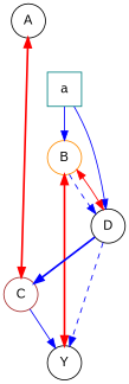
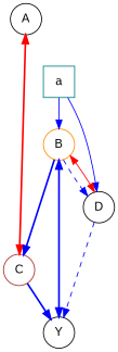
  digraph {
    fontname="Liberation Sans"
    node [color=black fontname="Liberation Sans" shape=circle]
    edge [color=blue fontname="Liberation Sans" style=bold]
    C [color=brown]
    A
    a [color=teal shape=square]
    Y
    B [color=darkorange]
    D
-   C -> Y [style=solid]
+   C -> Y
    A -> C [color=red dir=both]
    A -> a [style=invis color=""]
    a -> B [style=solid]
    a -> D [style=solid]
-   D -> C
-   B -> Y [color=red dir=both]
+   B -> C
+   B -> Y [dir=both]
    B -> D [style=dashed]
    B -> D [color=red dir=both style=solid]
    D -> Y [style=dashed]
  }
